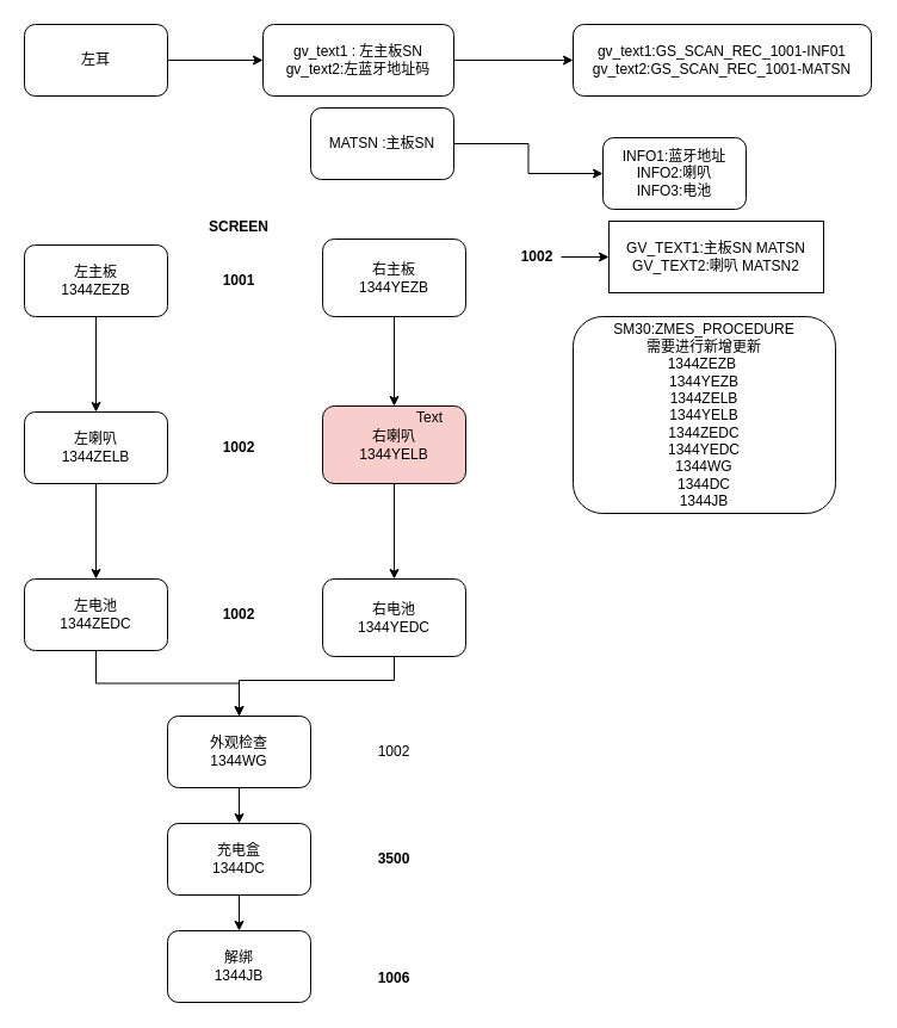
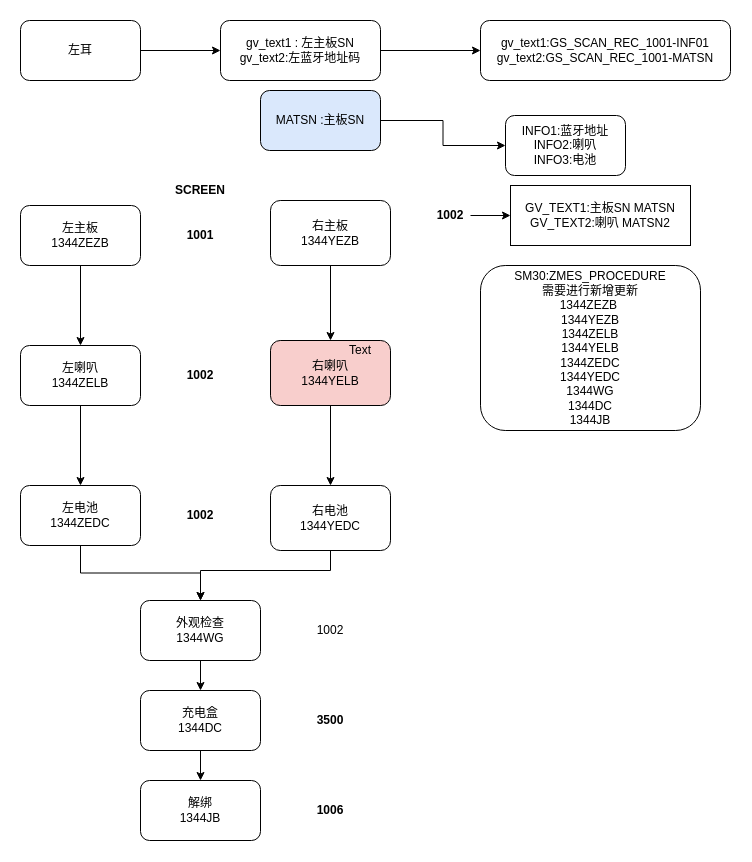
  <mxCell id="0" />
  <mxCell id="1" parent="0" />
  <mxCell id="2" value="" style="edgeStyle=orthogonalEdgeStyle;rounded=0;orthogonalLoop=1;jettySize=auto;html=1;" parent="1" source="3" target="5" edge="1"><mxGeometry relative="1" as="geometry" /></mxCell>
  <mxCell id="3" value="左耳" style="rounded=1;whiteSpace=wrap;html=1;" parent="1" vertex="1"><mxGeometry x="20" y="20" width="120" height="60" as="geometry" /></mxCell>
  <mxCell id="4" value="" style="edgeStyle=orthogonalEdgeStyle;rounded=0;orthogonalLoop=1;jettySize=auto;html=1;" parent="1" source="5" target="6" edge="1"><mxGeometry relative="1" as="geometry" /></mxCell>
  <mxCell id="5" value="gv_text1 : 左主板SN&lt;br&gt;gv_text2:左蓝牙地址码" style="rounded=1;whiteSpace=wrap;html=1;" parent="1" vertex="1"><mxGeometry x="220" y="20" width="160" height="60" as="geometry" /></mxCell>
  <mxCell id="6" value="gv_text1:GS_SCAN_REC_1001-INF01&lt;br&gt;gv_text2:GS_SCAN_REC_1001-MATSN" style="whiteSpace=wrap;html=1;rounded=1;" parent="1" vertex="1"><mxGeometry x="480" y="20" width="250" height="60" as="geometry" /></mxCell>
  <mxCell id="7" value="" style="edgeStyle=orthogonalEdgeStyle;rounded=0;orthogonalLoop=1;jettySize=auto;html=1;" parent="1" source="8" target="10" edge="1"><mxGeometry relative="1" as="geometry" /></mxCell>
  <mxCell id="8" value="左主板&lt;br&gt;1344ZEZB" style="rounded=1;whiteSpace=wrap;html=1;" parent="1" vertex="1"><mxGeometry x="20" y="205" width="120" height="60" as="geometry" /></mxCell>
  <mxCell id="9" value="" style="edgeStyle=orthogonalEdgeStyle;rounded=0;orthogonalLoop=1;jettySize=auto;html=1;" parent="1" source="10" target="12" edge="1"><mxGeometry relative="1" as="geometry" /></mxCell>
  <mxCell id="10" value="左喇叭&lt;br&gt;1344ZELB" style="rounded=1;whiteSpace=wrap;html=1;" parent="1" vertex="1"><mxGeometry x="20" y="345" width="120" height="60" as="geometry" /></mxCell>
  <mxCell id="11" style="edgeStyle=orthogonalEdgeStyle;rounded=0;orthogonalLoop=1;jettySize=auto;html=1;entryX=0.5;entryY=0;entryDx=0;entryDy=0;" parent="1" source="12" target="20" edge="1"><mxGeometry relative="1" as="geometry" /></mxCell>
  <mxCell id="12" value="左电池&lt;br&gt;1344ZEDC" style="rounded=1;whiteSpace=wrap;html=1;" parent="1" vertex="1"><mxGeometry x="20" y="485" width="120" height="60" as="geometry" /></mxCell>
  <mxCell id="13" value="" style="edgeStyle=orthogonalEdgeStyle;rounded=0;orthogonalLoop=1;jettySize=auto;html=1;" parent="1" source="14" target="16" edge="1"><mxGeometry relative="1" as="geometry" /></mxCell>
  <mxCell id="14" value="右主板&lt;br&gt;1344YEZB" style="rounded=1;whiteSpace=wrap;html=1;" parent="1" vertex="1"><mxGeometry x="270" y="200" width="120" height="65" as="geometry" /></mxCell>
  <mxCell id="15" value="" style="edgeStyle=orthogonalEdgeStyle;rounded=0;orthogonalLoop=1;jettySize=auto;html=1;" parent="1" source="16" target="18" edge="1"><mxGeometry relative="1" as="geometry" /></mxCell>
  <mxCell id="16" value="右喇叭&lt;br&gt;1344YELB" style="rounded=1;whiteSpace=wrap;html=1;fillColor=#f8cecc;" parent="1" vertex="1"><mxGeometry x="270" y="340" width="120" height="65" as="geometry" /></mxCell>
  <mxCell id="17" style="edgeStyle=orthogonalEdgeStyle;rounded=0;orthogonalLoop=1;jettySize=auto;html=1;exitX=0.5;exitY=1;exitDx=0;exitDy=0;entryX=0.5;entryY=0;entryDx=0;entryDy=0;" parent="1" source="18" target="20" edge="1"><mxGeometry relative="1" as="geometry"><Array as="points"><mxPoint x="330" y="570" /><mxPoint x="200" y="570" /></Array></mxGeometry></mxCell>
  <mxCell id="18" value="右电池&lt;br&gt;1344YEDC" style="rounded=1;whiteSpace=wrap;html=1;" parent="1" vertex="1"><mxGeometry x="270" y="485" width="120" height="65" as="geometry" /></mxCell>
  <mxCell id="19" value="" style="edgeStyle=orthogonalEdgeStyle;rounded=0;orthogonalLoop=1;jettySize=auto;html=1;" parent="1" source="20" target="22" edge="1"><mxGeometry relative="1" as="geometry" /></mxCell>
  <mxCell id="20" value="外观检查&lt;br&gt;1344WG" style="rounded=1;whiteSpace=wrap;html=1;" parent="1" vertex="1"><mxGeometry x="140" y="600" width="120" height="60" as="geometry" /></mxCell>
  <mxCell id="21" value="" style="edgeStyle=orthogonalEdgeStyle;rounded=0;orthogonalLoop=1;jettySize=auto;html=1;" parent="1" source="22" target="23" edge="1"><mxGeometry relative="1" as="geometry" /></mxCell>
  <mxCell id="22" value="充电盒&lt;br&gt;1344DC" style="whiteSpace=wrap;html=1;rounded=1;" parent="1" vertex="1"><mxGeometry x="140" y="690" width="120" height="60" as="geometry" /></mxCell>
  <mxCell id="23" value="解绑&lt;br&gt;1344JB" style="whiteSpace=wrap;html=1;rounded=1;" parent="1" vertex="1"><mxGeometry x="140" y="780" width="120" height="60" as="geometry" /></mxCell>
  <mxCell id="24" value="Text" style="text;html=1;strokeColor=none;fillColor=none;align=center;verticalAlign=middle;whiteSpace=wrap;rounded=0;" parent="1" vertex="1"><mxGeometry x="340" y="340" width="40" height="20" as="geometry" /></mxCell>
  <mxCell id="25" value="1001" style="text;html=1;strokeColor=none;fillColor=none;align=center;verticalAlign=middle;whiteSpace=wrap;rounded=0;fontStyle=1" parent="1" vertex="1"><mxGeometry x="180" y="225" width="40" height="20" as="geometry" /></mxCell>
  <mxCell id="26" value="1002" style="text;html=1;strokeColor=none;fillColor=none;align=center;verticalAlign=middle;whiteSpace=wrap;rounded=0;fontStyle=1" parent="1" vertex="1"><mxGeometry x="180" y="365" width="40" height="20" as="geometry" /></mxCell>
  <mxCell id="27" value="1002" style="text;html=1;strokeColor=none;fillColor=none;align=center;verticalAlign=middle;whiteSpace=wrap;rounded=0;fontStyle=1" parent="1" vertex="1"><mxGeometry x="180" y="505" width="40" height="20" as="geometry" /></mxCell>
  <mxCell id="28" value="1002" style="text;html=1;strokeColor=none;fillColor=none;align=center;verticalAlign=middle;whiteSpace=wrap;rounded=0;" parent="1" vertex="1"><mxGeometry x="310" y="620" width="40" height="20" as="geometry" /></mxCell>
- <mxCell id="29" value="1006" style="text;html=1;strokeColor=none;fillColor=none;align=center;verticalAlign=middle;whiteSpace=wrap;rounded=0;fontStyle=1" parent="1" vertex="1"><mxGeometry x="310" y="810" width="40" height="20" as="geometry" /></mxCell>
+ <mxCell id="29" value="1006" style="text;html=1;strokeColor=none;fillColor=none;align=center;verticalAlign=middle;whiteSpace=wrap;rounded=0;fontStyle=1" parent="1" vertex="1"><mxGeometry x="310" y="800" width="40" height="20" as="geometry" /></mxCell>
  <mxCell id="30" value="3500" style="text;html=1;strokeColor=none;fillColor=none;align=center;verticalAlign=middle;whiteSpace=wrap;rounded=0;fontStyle=1" parent="1" vertex="1"><mxGeometry x="310" y="710" width="40" height="20" as="geometry" /></mxCell>
  <mxCell id="31" value="SCREEN" style="text;html=1;strokeColor=none;fillColor=none;align=center;verticalAlign=middle;whiteSpace=wrap;rounded=0;fontStyle=1" parent="1" vertex="1"><mxGeometry x="180" y="180" width="40" height="20" as="geometry" /></mxCell>
  <mxCell id="32" value="" style="edgeStyle=orthogonalEdgeStyle;rounded=0;orthogonalLoop=1;jettySize=auto;html=1;" edge="1" parent="1" source="33" target="34"><mxGeometry relative="1" as="geometry" /></mxCell>
  <mxCell id="33" value="1002" style="text;html=1;strokeColor=none;fillColor=none;align=center;verticalAlign=middle;whiteSpace=wrap;rounded=0;fontStyle=1" vertex="1" parent="1"><mxGeometry x="430" y="205" width="40" height="20" as="geometry" /></mxCell>
  <mxCell id="34" value="GV_TEXT1:主板SN MATSN&lt;br&gt;GV_TEXT2:喇叭 MATSN2" style="whiteSpace=wrap;html=1;" vertex="1" parent="1"><mxGeometry x="510" y="185" width="180" height="60" as="geometry" /></mxCell>
  <mxCell id="35" value="SM30:ZMES_PROCEDURE&lt;br&gt;需要进行新增更新&lt;br&gt;1344ZEZB&amp;nbsp;&lt;br&gt;1344YEZB&lt;br&gt;1344ZELB&lt;br&gt;1344YELB&lt;br&gt;1344ZEDC&lt;br&gt;1344YEDC&lt;br&gt;1344WG&lt;br&gt;1344DC&lt;br&gt;1344JB" style="rounded=1;whiteSpace=wrap;html=1;" vertex="1" parent="1"><mxGeometry x="480" y="265" width="220" height="165" as="geometry" /></mxCell>
  <mxCell id="36" value="" style="edgeStyle=orthogonalEdgeStyle;rounded=0;orthogonalLoop=1;jettySize=auto;html=1;" edge="1" parent="1" source="37" target="38"><mxGeometry relative="1" as="geometry" /></mxCell>
- <mxCell id="37" value="MATSN :主板SN" style="rounded=1;whiteSpace=wrap;html=1;" vertex="1" parent="1"><mxGeometry x="260" y="90" width="120" height="60" as="geometry" /></mxCell>
+ <mxCell id="37" value="MATSN :主板SN" style="rounded=1;whiteSpace=wrap;html=1;fillColor=#dae8fc;" vertex="1" parent="1"><mxGeometry x="260" y="90" width="120" height="60" as="geometry" /></mxCell>
  <mxCell id="38" value="INFO1:蓝牙地址&lt;br&gt;INFO2:喇叭&lt;br&gt;INFO3:电池" style="rounded=1;whiteSpace=wrap;html=1;" vertex="1" parent="1"><mxGeometry x="505" y="115" width="120" height="60" as="geometry" /></mxCell>
